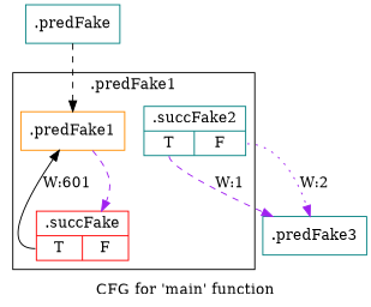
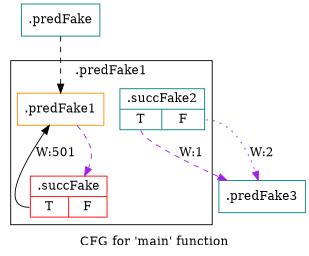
  digraph {
    label="CFG for 'main' function"
    node [color=teal filename="../../../../fir_test.cpp" linenumber=26 shape=record]
    edge [color=purple execusionnum=1 filename="../../../../fir_test.cpp" style=dashed]
    n1 [color=darkorange label="{.predFake1}"]
    n2 [color=red label="{.succFake|{<s0>T|<s1>F}}"]
    n3 [label="{.succFake2|{<s0>T|<s1>F}}" linenumber=40]
    n4 [label="{.predFake3}" linenumber=52]
    n5 [label="{.predFake}" filename="" linenumber=""]
    subgraph cluster_1 {
      invocationtime=1
      label=".predFake1"
      tripcount=600
      n1
      n2
      n3
    }
    n1 -> n2 [execusionnum=601]
-   n2 -> n1 [callList="1:29" color=black execusionnum=600 label="W:601" style=solid tailport=s0]
+   n2 -> n1 [callList="1:29" color=black execusionnum=600 label="W:501" style=solid tailport=s0]
    n3 -> n4 [execusionnum=0 label="W:1" tailport=s0]
    n3 -> n4 [label="W:2" style=dotted tailport=s1]
    n5 -> n1 [color=black]
  }
